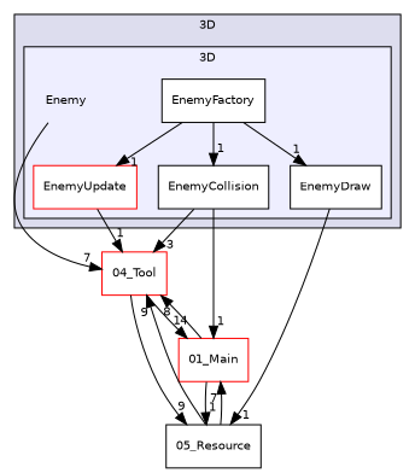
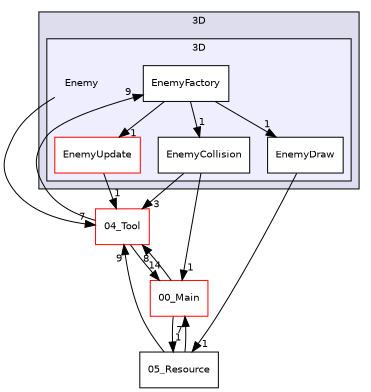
  digraph {
    compound=true
    node [fontname=Helvetica fontsize=10 shape=box color=black fillcolor=white style=filled]
    edge [headlabel=1 labeldistance=1.5 labelfontname=Helvetica labelfontsize=10]
    n1 [label=Enemy shape=plaintext color="" fillcolor="" style=""]
    n2 [label=EnemyCollision]
    n3 [label=EnemyDraw]
    n4 [label=EnemyFactory]
    n5 [color=red label=EnemyUpdate]
    n6 [color=red label="04_Tool"]
-   n7 [color=red label="01_Main"]
+   n7 [color=red label="00_Main"]
    n8 [label="05_Resource"]
    subgraph cluster_1 {
      bgcolor="#ddddee"
      fontname=Helvetica
      fontsize=10
      label="3D"
      pencolor=black
      subgraph cluster_2 {
        bgcolor="#eeeeff"
        fontname=Helvetica
        fontsize=10
        label="3D"
        pencolor=black
        n1
        n2
        n3
        n4
        n5
      }
    }
    n1 -> n6 [headlabel=7]
    n2 -> n6 [headlabel=3]
    n2 -> n7
    n3 -> n8
    n4 -> n2
    n4 -> n3
    n4 -> n5
    n5 -> n6
    n6 -> n7 [headlabel=14]
-   n6 -> n8 [headlabel=9]
+   n6 -> n4 [headlabel=9]
    n7 -> n6 [headlabel=8]
    n7 -> n8
    n8 -> n6 [headlabel=9]
    n8 -> n7 [headlabel=7]
  }
